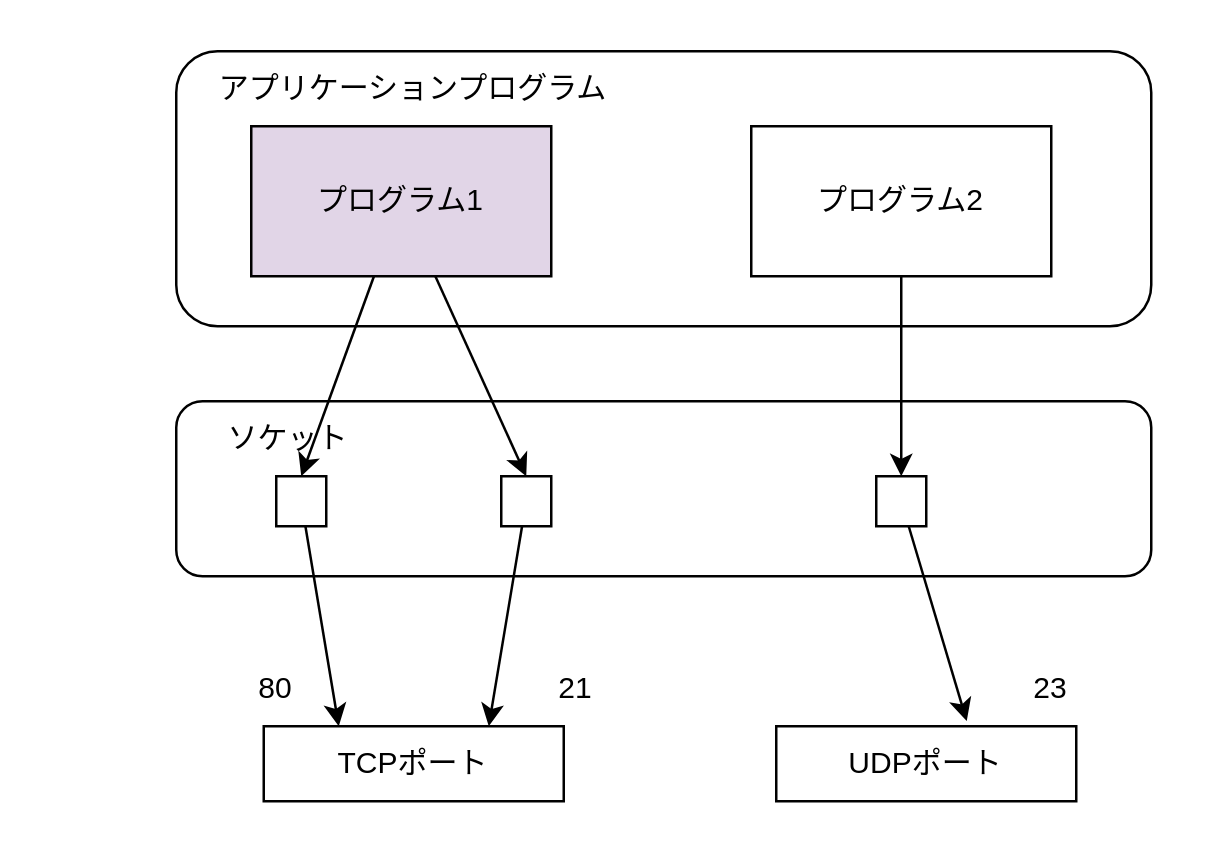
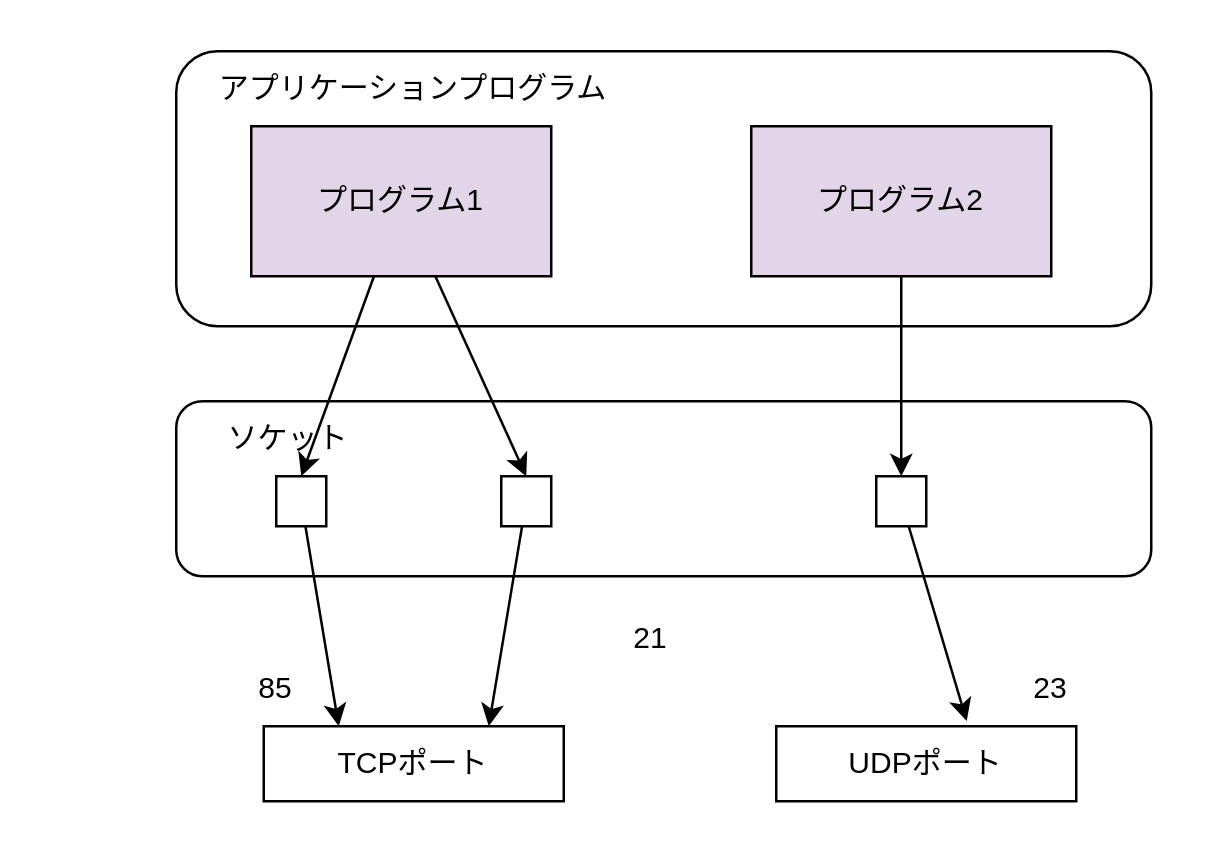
  <mxCell id="0" />
  <mxCell id="1" parent="0" />
  <mxCell id="2" value="" style="rounded=1;whiteSpace=wrap;html=1;fillColor=none;" vertex="1" parent="1"><mxGeometry y="160" width="390" height="70" as="geometry" x="70" /></mxCell>
  <mxCell id="3" value="" style="rounded=1;whiteSpace=wrap;html=1;fillColor=none;" vertex="1" parent="1"><mxGeometry y="20" width="390" height="110" as="geometry" x="70" /></mxCell>
  <mxCell id="4" style="edgeStyle=none;html=1;entryX=0.5;entryY=0;entryDx=0;entryDy=0;" edge="1" parent="1" source="6" target="11"><mxGeometry relative="1" as="geometry" /></mxCell>
  <mxCell id="5" style="edgeStyle=none;html=1;entryX=0.5;entryY=0;entryDx=0;entryDy=0;" edge="1" parent="1" source="6" target="13"><mxGeometry relative="1" as="geometry" /></mxCell>
  <mxCell id="6" value="プログラム1" style="rounded=0;whiteSpace=wrap;html=1;fillColor=#e1d5e7;" vertex="1" parent="1"><mxGeometry x="100" y="50" width="120" height="60" as="geometry" /></mxCell>
  <mxCell id="7" style="edgeStyle=none;html=1;entryX=0.5;entryY=0;entryDx=0;entryDy=0;" edge="1" parent="1" source="8" target="15"><mxGeometry relative="1" as="geometry" /></mxCell>
- <mxCell id="8" value="プログラム2" style="rounded=0;whiteSpace=wrap;html=1;" vertex="1" parent="1"><mxGeometry x="300" y="50" width="120" height="60" as="geometry" /></mxCell>
+ <mxCell id="8" value="プログラム2" style="rounded=0;whiteSpace=wrap;html=1;fillColor=#e1d5e7;" vertex="1" parent="1"><mxGeometry x="300" y="50" width="120" height="60" as="geometry" /></mxCell>
  <mxCell id="9" value="アプリケーションプログラム" style="text;html=1;strokeColor=none;fillColor=none;align=center;verticalAlign=middle;whiteSpace=wrap;rounded=0;" vertex="1" parent="1"><mxGeometry y="20" width="190" height="30" as="geometry" x="70" /></mxCell>
  <mxCell id="10" style="edgeStyle=none;html=1;entryX=0.25;entryY=0;entryDx=0;entryDy=0;" edge="1" parent="1" source="11" target="17"><mxGeometry relative="1" as="geometry" /></mxCell>
  <mxCell id="11" value="" style="rounded=0;whiteSpace=wrap;html=1;fillColor=none;" vertex="1" parent="1"><mxGeometry x="110" y="190" width="20" height="20" as="geometry" /></mxCell>
  <mxCell id="12" style="edgeStyle=none;html=1;entryX=0.75;entryY=0;entryDx=0;entryDy=0;" edge="1" parent="1" source="13" target="17"><mxGeometry relative="1" as="geometry" /></mxCell>
  <mxCell id="13" value="" style="rounded=0;whiteSpace=wrap;html=1;fillColor=none;" vertex="1" parent="1"><mxGeometry x="200" y="190" width="20" height="20" as="geometry" /></mxCell>
  <mxCell id="14" style="edgeStyle=none;html=1;entryX=0.635;entryY=-0.069;entryDx=0;entryDy=0;entryPerimeter=0;" edge="1" parent="1" source="15" target="18"><mxGeometry relative="1" as="geometry" /></mxCell>
  <mxCell id="15" value="" style="rounded=0;whiteSpace=wrap;html=1;fillColor=none;" vertex="1" parent="1"><mxGeometry x="350" y="190" width="20" height="20" as="geometry" /></mxCell>
  <mxCell id="16" value="ソケット" style="text;html=1;strokeColor=none;fillColor=none;align=center;verticalAlign=middle;whiteSpace=wrap;rounded=0;" vertex="1" parent="1"><mxGeometry x="20" y="160" width="190" height="30" as="geometry" /></mxCell>
  <mxCell id="17" value="TCPポート" style="rounded=0;whiteSpace=wrap;html=1;fillColor=none;" vertex="1" parent="1"><mxGeometry x="105" y="290" width="120" height="30" as="geometry" /></mxCell>
  <mxCell id="18" value="UDPポート" style="rounded=0;whiteSpace=wrap;html=1;fillColor=none;" vertex="1" parent="1"><mxGeometry x="310" y="290" width="120" height="30" as="geometry" /></mxCell>
- <mxCell id="19" value="80" style="text;html=1;strokeColor=none;fillColor=none;align=center;verticalAlign=middle;whiteSpace=wrap;rounded=0;" vertex="1" parent="1"><mxGeometry x="80" y="260" width="60" height="30" as="geometry" /></mxCell>
- <mxCell id="20" value="21" style="text;html=1;strokeColor=none;fillColor=none;align=center;verticalAlign=middle;whiteSpace=wrap;rounded=0;" vertex="1" parent="1"><mxGeometry x="200" y="260" width="60" height="30" as="geometry" /></mxCell>
+ <mxCell id="19" value="85" style="text;html=1;strokeColor=none;fillColor=none;align=center;verticalAlign=middle;whiteSpace=wrap;rounded=0;" vertex="1" parent="1"><mxGeometry x="80" y="260" width="60" height="30" as="geometry" /></mxCell>
+ <mxCell id="20" value="21" style="text;html=1;strokeColor=none;fillColor=none;align=center;verticalAlign=middle;whiteSpace=wrap;rounded=0;" vertex="1" parent="1"><mxGeometry x="230" y="240" width="60" height="30" as="geometry" /></mxCell>
  <mxCell id="21" value="23" style="text;html=1;strokeColor=none;fillColor=none;align=center;verticalAlign=middle;whiteSpace=wrap;rounded=0;" vertex="1" parent="1"><mxGeometry x="390" y="260" width="60" height="30" as="geometry" /></mxCell>
